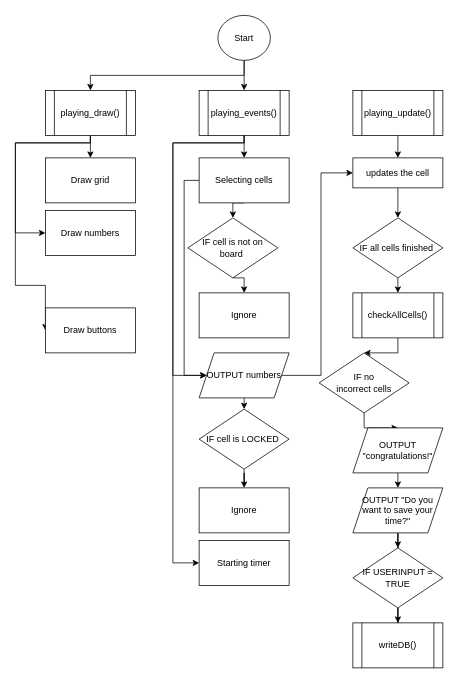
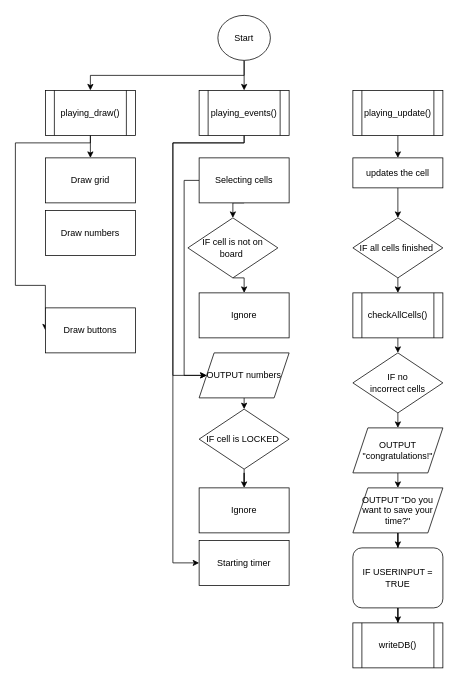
  <mxCell id="0" />
  <mxCell id="1" parent="0" />
  <mxCell id="2" style="edgeStyle=orthogonalEdgeStyle;rounded=0;orthogonalLoop=1;jettySize=auto;html=1;exitX=0.5;exitY=1;exitDx=0;exitDy=0;entryX=0.5;entryY=0;entryDx=0;entryDy=0;" parent="1" source="4" target="8" edge="1"><mxGeometry relative="1" as="geometry" /></mxCell>
  <mxCell id="3" style="edgeStyle=orthogonalEdgeStyle;rounded=0;orthogonalLoop=1;jettySize=auto;html=1;exitX=0.5;exitY=1;exitDx=0;exitDy=0;entryX=0.5;entryY=0;entryDx=0;entryDy=0;" parent="1" source="4" target="14" edge="1"><mxGeometry relative="1" as="geometry"><Array as="points"><mxPoint x="325" y="120" /></Array></mxGeometry></mxCell>
  <mxCell id="4" value="Start" style="ellipse;whiteSpace=wrap;html=1;" parent="1" vertex="1"><mxGeometry x="290" y="20" width="70" height="60" as="geometry" /></mxCell>
  <mxCell id="5" style="edgeStyle=orthogonalEdgeStyle;rounded=0;orthogonalLoop=1;jettySize=auto;html=1;exitX=0.5;exitY=1;exitDx=0;exitDy=0;entryX=0.5;entryY=0;entryDx=0;entryDy=0;" parent="1" source="8" target="15" edge="1"><mxGeometry relative="1" as="geometry" /></mxCell>
- <mxCell id="6" style="edgeStyle=orthogonalEdgeStyle;rounded=0;orthogonalLoop=1;jettySize=auto;html=1;exitX=0.5;exitY=1;exitDx=0;exitDy=0;entryX=0;entryY=0.5;entryDx=0;entryDy=0;" parent="1" source="8" target="16" edge="1"><mxGeometry relative="1" as="geometry"><Array as="points"><mxPoint x="120" y="190" /><mxPoint x="20" y="190" /><mxPoint x="20" y="310" /></Array></mxGeometry></mxCell>
  <mxCell id="7" style="edgeStyle=orthogonalEdgeStyle;rounded=0;orthogonalLoop=1;jettySize=auto;html=1;exitX=0.5;exitY=1;exitDx=0;exitDy=0;entryX=0;entryY=0.5;entryDx=0;entryDy=0;" parent="1" source="8" target="17" edge="1"><mxGeometry relative="1" as="geometry"><Array as="points"><mxPoint x="120" y="190" /><mxPoint x="20" y="190" /><mxPoint x="20" y="380" /></Array></mxGeometry></mxCell>
  <mxCell id="8" value="playing_draw()" style="shape=process;whiteSpace=wrap;html=1;backgroundOutline=1;" parent="1" vertex="1"><mxGeometry x="60" y="120" width="120" height="60" as="geometry" /></mxCell>
  <mxCell id="9" style="edgeStyle=orthogonalEdgeStyle;rounded=0;orthogonalLoop=1;jettySize=auto;html=1;exitX=0.5;exitY=1;exitDx=0;exitDy=0;entryX=0.5;entryY=0;entryDx=0;entryDy=0;" parent="1" source="10" target="24" edge="1"><mxGeometry relative="1" as="geometry" /></mxCell>
  <mxCell id="10" value="playing_update()" style="shape=process;whiteSpace=wrap;html=1;backgroundOutline=1;" parent="1" vertex="1"><mxGeometry x="470" y="120" width="120" height="60" as="geometry" /></mxCell>
- <mxCell id="11" style="edgeStyle=orthogonalEdgeStyle;rounded=0;orthogonalLoop=1;jettySize=auto;html=1;exitX=0.5;exitY=1;exitDx=0;exitDy=0;entryX=0.5;entryY=0;entryDx=0;entryDy=0;" parent="1" source="14" target="20" edge="1"><mxGeometry relative="1" as="geometry"><Array as="points"><mxPoint x="325" y="200" /><mxPoint x="325" y="200" /></Array></mxGeometry></mxCell>
  <mxCell id="12" style="edgeStyle=orthogonalEdgeStyle;rounded=0;orthogonalLoop=1;jettySize=auto;html=1;exitX=0.5;exitY=1;exitDx=0;exitDy=0;entryX=0;entryY=0.5;entryDx=0;entryDy=0;" parent="1" source="14" target="22" edge="1"><mxGeometry relative="1" as="geometry"><mxPoint x="230" y="350" as="targetPoint" /><Array as="points"><mxPoint x="325" y="190" /><mxPoint x="230" y="190" /><mxPoint x="230" y="750" /></Array></mxGeometry></mxCell>
  <mxCell id="13" style="edgeStyle=orthogonalEdgeStyle;rounded=0;orthogonalLoop=1;jettySize=auto;html=1;exitX=0.5;exitY=1;exitDx=0;exitDy=0;entryX=0;entryY=0.5;entryDx=0;entryDy=0;" parent="1" source="14" target="38" edge="1"><mxGeometry relative="1" as="geometry"><Array as="points"><mxPoint x="325" y="190" /><mxPoint x="230" y="190" /><mxPoint x="230" y="500" /></Array></mxGeometry></mxCell>
  <mxCell id="14" value="playing_events()" style="shape=process;whiteSpace=wrap;html=1;backgroundOutline=1;" parent="1" vertex="1"><mxGeometry x="265" y="120" width="120" height="60" as="geometry" /></mxCell>
  <mxCell id="15" value="Draw grid" style="rounded=0;whiteSpace=wrap;html=1;" parent="1" vertex="1"><mxGeometry x="60" y="210" width="120" height="60" as="geometry" /></mxCell>
  <mxCell id="16" value="Draw numbers" style="rounded=0;whiteSpace=wrap;html=1;" parent="1" vertex="1"><mxGeometry x="60" y="280" width="120" height="60" as="geometry" /></mxCell>
  <mxCell id="17" value="Draw buttons" style="rounded=0;whiteSpace=wrap;html=1;" parent="1" vertex="1"><mxGeometry x="60" y="410" width="120" height="60" as="geometry" /></mxCell>
  <mxCell id="18" style="edgeStyle=orthogonalEdgeStyle;rounded=0;orthogonalLoop=1;jettySize=auto;html=1;exitX=0.5;exitY=1;exitDx=0;exitDy=0;entryX=0.5;entryY=0;entryDx=0;entryDy=0;" parent="1" source="20" target="29" edge="1"><mxGeometry relative="1" as="geometry" /></mxCell>
  <mxCell id="19" style="edgeStyle=orthogonalEdgeStyle;rounded=0;orthogonalLoop=1;jettySize=auto;html=1;exitX=0;exitY=0.5;exitDx=0;exitDy=0;entryX=0;entryY=0.5;entryDx=0;entryDy=0;" parent="1" source="20" target="38" edge="1"><mxGeometry relative="1" as="geometry"><Array as="points"><mxPoint x="245" y="240" /><mxPoint x="245" y="500" /></Array></mxGeometry></mxCell>
  <mxCell id="20" value="Selecting cells" style="rounded=0;whiteSpace=wrap;html=1;" parent="1" vertex="1"><mxGeometry x="265" y="210" width="120" height="60" as="geometry" /></mxCell>
  <mxCell id="21" style="edgeStyle=orthogonalEdgeStyle;rounded=0;orthogonalLoop=1;jettySize=auto;html=1;exitX=0.5;exitY=1;exitDx=0;exitDy=0;entryX=0.5;entryY=0;entryDx=0;entryDy=0;" parent="1" target="26" edge="1"><mxGeometry relative="1" as="geometry"><mxPoint x="325" y="520" as="sourcePoint" /></mxGeometry></mxCell>
  <mxCell id="22" value="Starting timer" style="rounded=0;whiteSpace=wrap;html=1;" parent="1" vertex="1"><mxGeometry x="265" y="720" width="120" height="60" as="geometry" /></mxCell>
  <mxCell id="23" style="edgeStyle=orthogonalEdgeStyle;rounded=0;orthogonalLoop=1;jettySize=auto;html=1;exitX=0.5;exitY=1;exitDx=0;exitDy=0;" parent="1" source="24" target="32" edge="1"><mxGeometry relative="1" as="geometry" /></mxCell>
  <mxCell id="24" value="updates the cell" style="rounded=0;whiteSpace=wrap;html=1;" parent="1" vertex="1"><mxGeometry x="470" y="210" width="120" height="40" as="geometry" /></mxCell>
  <mxCell id="25" value="" style="edgeStyle=orthogonalEdgeStyle;rounded=0;orthogonalLoop=1;jettySize=auto;html=1;" parent="1" source="26" target="27" edge="1"><mxGeometry relative="1" as="geometry" /></mxCell>
  <mxCell id="26" value="IF cell is LOCKED&amp;nbsp;" style="rhombus;whiteSpace=wrap;html=1;" parent="1" vertex="1"><mxGeometry x="265" y="545" width="120" height="80" as="geometry" /></mxCell>
  <mxCell id="27" value="Ignore" style="whiteSpace=wrap;html=1;" parent="1" vertex="1"><mxGeometry x="265" y="650" width="120" height="60" as="geometry" /></mxCell>
  <mxCell id="28" style="edgeStyle=orthogonalEdgeStyle;rounded=0;orthogonalLoop=1;jettySize=auto;html=1;exitX=0.5;exitY=1;exitDx=0;exitDy=0;entryX=0.5;entryY=0;entryDx=0;entryDy=0;" parent="1" source="29" target="30" edge="1"><mxGeometry relative="1" as="geometry" /></mxCell>
  <mxCell id="29" value="IF cell is not on board&amp;nbsp;" style="rhombus;whiteSpace=wrap;html=1;" parent="1" vertex="1"><mxGeometry x="250" y="290" width="120" height="80" as="geometry" /></mxCell>
  <mxCell id="30" value="Ignore" style="whiteSpace=wrap;html=1;" parent="1" vertex="1"><mxGeometry x="265" y="390" width="120" height="60" as="geometry" /></mxCell>
  <mxCell id="31" style="edgeStyle=orthogonalEdgeStyle;rounded=0;orthogonalLoop=1;jettySize=auto;html=1;exitX=0.5;exitY=1;exitDx=0;exitDy=0;entryX=0.5;entryY=0;entryDx=0;entryDy=0;" parent="1" source="32" target="34" edge="1"><mxGeometry relative="1" as="geometry" /></mxCell>
  <mxCell id="32" value="IF all cells finished&amp;nbsp;" style="rhombus;whiteSpace=wrap;html=1;" parent="1" vertex="1"><mxGeometry x="470" y="290" width="120" height="80" as="geometry" /></mxCell>
  <mxCell id="33" style="edgeStyle=orthogonalEdgeStyle;rounded=0;orthogonalLoop=1;jettySize=auto;html=1;exitX=0.5;exitY=1;exitDx=0;exitDy=0;entryX=0.5;entryY=0;entryDx=0;entryDy=0;" parent="1" source="34" target="36" edge="1"><mxGeometry relative="1" as="geometry" /></mxCell>
  <mxCell id="34" value="checkAllCells()" style="shape=process;whiteSpace=wrap;html=1;backgroundOutline=1;" parent="1" vertex="1"><mxGeometry x="470" y="390" width="120" height="60" as="geometry" /></mxCell>
  <mxCell id="35" style="edgeStyle=orthogonalEdgeStyle;rounded=0;orthogonalLoop=1;jettySize=auto;html=1;exitX=0.5;exitY=1;exitDx=0;exitDy=0;entryX=0.5;entryY=0;entryDx=0;entryDy=0;" parent="1" source="36" target="40" edge="1"><mxGeometry relative="1" as="geometry" /></mxCell>
- <mxCell id="36" value="IF no &lt;br&gt;incorrect cells" style="rhombus;whiteSpace=wrap;html=1;" parent="1" vertex="1"><mxGeometry x="425" y="470" width="120" height="80" as="geometry" /></mxCell>
- <mxCell id="37" style="edgeStyle=orthogonalEdgeStyle;rounded=0;orthogonalLoop=1;jettySize=auto;html=1;exitX=1;exitY=0.5;exitDx=0;exitDy=0;entryX=0;entryY=0.5;entryDx=0;entryDy=0;" parent="1" source="38" target="24" edge="1"><mxGeometry relative="1" as="geometry" /></mxCell>
+ <mxCell id="36" value="IF no &lt;br&gt;incorrect cells" style="rhombus;whiteSpace=wrap;html=1;" parent="1" vertex="1"><mxGeometry x="470" y="470" width="120" height="80" as="geometry" /></mxCell>
  <mxCell id="38" value="OUTPUT numbers" style="shape=parallelogram;perimeter=parallelogramPerimeter;whiteSpace=wrap;html=1;fixedSize=1;" parent="1" vertex="1"><mxGeometry x="265" y="470" width="120" height="60" as="geometry" /></mxCell>
  <mxCell id="39" style="edgeStyle=orthogonalEdgeStyle;rounded=0;orthogonalLoop=1;jettySize=auto;html=1;exitX=0.5;exitY=1;exitDx=0;exitDy=0;entryX=0.5;entryY=0;entryDx=0;entryDy=0;" edge="1" parent="1" source="40" target="42"><mxGeometry relative="1" as="geometry" /></mxCell>
  <mxCell id="40" value="OUTPUT &quot;congratulations!&quot;" style="shape=parallelogram;perimeter=parallelogramPerimeter;whiteSpace=wrap;html=1;fixedSize=1;" parent="1" vertex="1"><mxGeometry x="470" y="570" width="120" height="60" as="geometry" /></mxCell>
  <mxCell id="41" style="edgeStyle=orthogonalEdgeStyle;rounded=0;orthogonalLoop=1;jettySize=auto;html=1;exitX=0.5;exitY=1;exitDx=0;exitDy=0;" edge="1" parent="1" source="42" target="44"><mxGeometry relative="1" as="geometry" /></mxCell>
  <mxCell id="42" value="OUTPUT &quot;Do you want to save your time?&quot;" style="shape=parallelogram;perimeter=parallelogramPerimeter;whiteSpace=wrap;html=1;fixedSize=1;" vertex="1" parent="1"><mxGeometry x="470" y="650" width="120" height="60" as="geometry" /></mxCell>
  <mxCell id="43" style="edgeStyle=orthogonalEdgeStyle;rounded=0;orthogonalLoop=1;jettySize=auto;html=1;exitX=0.5;exitY=1;exitDx=0;exitDy=0;" edge="1" parent="1" source="44" target="45"><mxGeometry relative="1" as="geometry" /></mxCell>
- <mxCell id="44" value="IF USERINPUT = TRUE" style="rhombus;whiteSpace=wrap;html=1;" vertex="1" parent="1"><mxGeometry x="470" y="730" width="120" height="80" as="geometry" /></mxCell>
+ <mxCell id="44" value="IF USERINPUT = TRUE" style="whiteSpace=wrap;html=1;rounded=1;" vertex="1" parent="1"><mxGeometry x="470" y="730" width="120" height="80" as="geometry" /></mxCell>
  <mxCell id="45" value="writeDB()" style="shape=process;whiteSpace=wrap;html=1;backgroundOutline=1;" vertex="1" parent="1"><mxGeometry x="470" y="830" width="120" height="60" as="geometry" /></mxCell>
